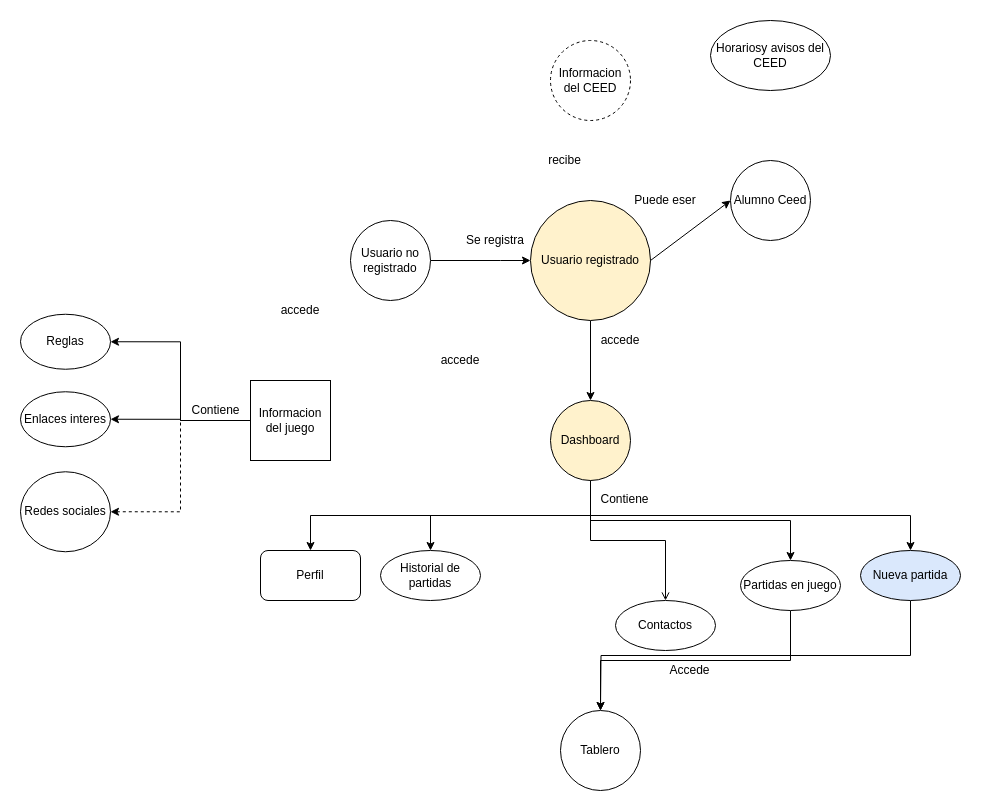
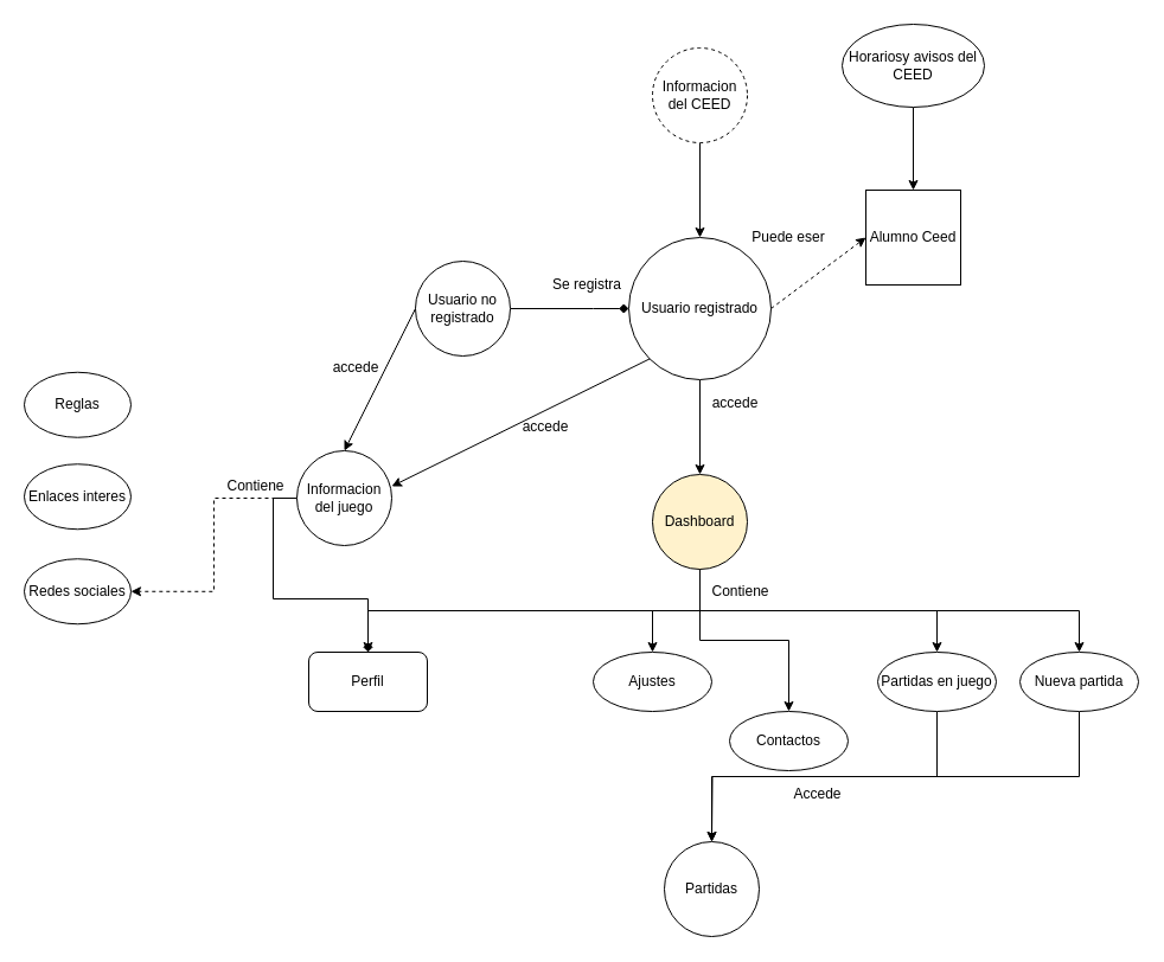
  <mxCell id="0" />
  <mxCell id="1" parent="0" />
- <mxCell id="2" style="edgeStyle=orthogonalEdgeStyle;rounded=0;orthogonalLoop=1;jettySize=auto;html=1;exitX=1;exitY=0.5;exitDx=0;exitDy=0;entryX=0;entryY=0.5;entryDx=0;entryDy=0;" edge="1" parent="1" source="3" target="5"><mxGeometry relative="1" as="geometry"><Array as="points"><mxPoint x="500" y="260" /><mxPoint x="500" y="260" /></Array></mxGeometry></mxCell>
+ <mxCell id="2" style="edgeStyle=orthogonalEdgeStyle;rounded=0;orthogonalLoop=1;jettySize=auto;html=1;exitX=1;exitY=0.5;exitDx=0;exitDy=0;entryX=0;entryY=0.5;entryDx=0;entryDy=0;endArrow=diamond;" edge="1" parent="1" source="3" target="5"><mxGeometry relative="1" as="geometry"><Array as="points"><mxPoint x="500" y="260" /><mxPoint x="500" y="260" /></Array></mxGeometry></mxCell>
  <mxCell id="3" value="&lt;div&gt;Usuario no registrado&lt;/div&gt;" style="ellipse;whiteSpace=wrap;html=1;aspect=fixed;" vertex="1" parent="1"><mxGeometry x="350" y="220" width="80" height="80" as="geometry" /></mxCell>
  <mxCell id="4" style="edgeStyle=orthogonalEdgeStyle;rounded=0;orthogonalLoop=1;jettySize=auto;html=1;exitX=0.5;exitY=1;exitDx=0;exitDy=0;entryX=0.5;entryY=0;entryDx=0;entryDy=0;" edge="1" parent="1" source="5" target="24"><mxGeometry relative="1" as="geometry" /></mxCell>
- <mxCell id="5" value="Usuario registrado" style="ellipse;whiteSpace=wrap;html=1;aspect=fixed;fillColor=#fff2cc;" vertex="1" parent="1"><mxGeometry x="530" y="200" width="120" height="120" as="geometry" /></mxCell>
- <mxCell id="6" style="edgeStyle=orthogonalEdgeStyle;rounded=0;orthogonalLoop=1;jettySize=auto;html=1;exitX=0;exitY=0.5;exitDx=0;exitDy=0;entryX=1;entryY=0.5;entryDx=0;entryDy=0;" edge="1" parent="1" source="9" target="32"><mxGeometry relative="1" as="geometry" /></mxCell>
- <mxCell id="7" style="edgeStyle=orthogonalEdgeStyle;rounded=0;orthogonalLoop=1;jettySize=auto;html=1;exitX=0;exitY=0.5;exitDx=0;exitDy=0;entryX=1;entryY=0.5;entryDx=0;entryDy=0;" edge="1" parent="1" source="9" target="33"><mxGeometry relative="1" as="geometry" /></mxCell>
+ <mxCell id="5" value="Usuario registrado" style="ellipse;whiteSpace=wrap;html=1;aspect=fixed;" vertex="1" parent="1"><mxGeometry x="530" y="200" width="120" height="120" as="geometry" /></mxCell>
+ <mxCell id="7" style="edgeStyle=orthogonalEdgeStyle;rounded=0;orthogonalLoop=1;jettySize=auto;html=1;exitX=0;exitY=0.5;exitDx=0;exitDy=0;" edge="1" parent="1" source="9" target="36"><mxGeometry relative="1" as="geometry" /></mxCell>
  <mxCell id="8" style="edgeStyle=orthogonalEdgeStyle;rounded=0;orthogonalLoop=1;jettySize=auto;html=1;exitX=0;exitY=0.5;exitDx=0;exitDy=0;entryX=1;entryY=0.5;entryDx=0;entryDy=0;dashed=1;" edge="1" parent="1" source="9" target="34"><mxGeometry relative="1" as="geometry" /></mxCell>
- <mxCell id="9" value="Informacion del juego" style="whiteSpace=wrap;html=1;aspect=fixed;rounded=0;" vertex="1" parent="1"><mxGeometry x="250" y="380" width="80" height="80" as="geometry" /></mxCell>
+ <mxCell id="9" value="Informacion del juego" style="ellipse;whiteSpace=wrap;html=1;aspect=fixed;" vertex="1" parent="1"><mxGeometry x="250" y="380" width="80" height="80" as="geometry" /></mxCell>
+ <mxCell id="10" value="" style="endArrow=classic;html=1;exitX=0;exitY=0.5;exitDx=0;exitDy=0;entryX=0.5;entryY=0;entryDx=0;entryDy=0;" edge="1" parent="1" source="3" target="9"><mxGeometry width="50" height="50" relative="1" as="geometry"><mxPoint x="500" y="440" as="sourcePoint" /><mxPoint x="550" y="390" as="targetPoint" /></mxGeometry></mxCell>
  <mxCell id="11" value="accede" style="text;html=1;strokeColor=none;fillColor=none;align=center;verticalAlign=middle;whiteSpace=wrap;rounded=0;" vertex="1" parent="1"><mxGeometry x="280" y="300" width="40" height="20" as="geometry" /></mxCell>
  <mxCell id="12" value="Se registra" style="text;html=1;strokeColor=none;fillColor=none;align=center;verticalAlign=middle;whiteSpace=wrap;rounded=0;" vertex="1" parent="1"><mxGeometry x="460" y="230" width="70" height="20" as="geometry" /></mxCell>
- <mxCell id="13" value="Alumno Ceed" style="ellipse;whiteSpace=wrap;html=1;aspect=fixed;" vertex="1" parent="1"><mxGeometry x="730" y="160" width="80" height="80" as="geometry" /></mxCell>
- <mxCell id="14" value="" style="endArrow=classic;html=1;exitX=1;exitY=0.5;exitDx=0;exitDy=0;entryX=0;entryY=0.5;entryDx=0;entryDy=0;" edge="1" parent="1" source="5" target="13"><mxGeometry width="50" height="50" relative="1" as="geometry"><mxPoint x="500" y="440" as="sourcePoint" /><mxPoint x="550" y="390" as="targetPoint" /></mxGeometry></mxCell>
+ <mxCell id="13" value="Alumno Ceed" style="whiteSpace=wrap;html=1;aspect=fixed;rounded=0;" vertex="1" parent="1"><mxGeometry x="730" y="160" width="80" height="80" as="geometry" /></mxCell>
+ <mxCell id="14" value="" style="endArrow=classic;html=1;exitX=1;exitY=0.5;exitDx=0;exitDy=0;entryX=0;entryY=0.5;entryDx=0;entryDy=0;dashed=1;" edge="1" parent="1" source="5" target="13"><mxGeometry width="50" height="50" relative="1" as="geometry"><mxPoint x="500" y="440" as="sourcePoint" /><mxPoint x="550" y="390" as="targetPoint" /></mxGeometry></mxCell>
  <mxCell id="15" value="Puede eser" style="text;html=1;strokeColor=none;fillColor=none;align=center;verticalAlign=middle;whiteSpace=wrap;rounded=0;" vertex="1" parent="1"><mxGeometry x="630" y="190" width="70" height="20" as="geometry" /></mxCell>
+ <mxCell id="16" value="" style="endArrow=classic;html=1;exitX=0;exitY=1;exitDx=0;exitDy=0;entryX=1;entryY=0.375;entryDx=0;entryDy=0;entryPerimeter=0;" edge="1" parent="1" source="5" target="9"><mxGeometry width="50" height="50" relative="1" as="geometry"><mxPoint x="470" y="540" as="sourcePoint" /><mxPoint x="520" y="490" as="targetPoint" /></mxGeometry></mxCell>
  <mxCell id="17" value="accede" style="text;html=1;strokeColor=none;fillColor=none;align=center;verticalAlign=middle;whiteSpace=wrap;rounded=0;" vertex="1" parent="1"><mxGeometry x="440" y="350" width="40" height="20" as="geometry" /></mxCell>
- <mxCell id="18" style="edgeStyle=orthogonalEdgeStyle;rounded=0;orthogonalLoop=1;jettySize=auto;html=1;exitX=0.5;exitY=1;exitDx=0;exitDy=0;entryX=0.5;entryY=0;entryDx=0;entryDy=0;" edge="1" parent="1" source="24" target="36"><mxGeometry relative="1" as="geometry" /></mxCell>
- <mxCell id="19" style="edgeStyle=orthogonalEdgeStyle;rounded=0;orthogonalLoop=1;jettySize=auto;html=1;exitX=0.5;exitY=1;exitDx=0;exitDy=0;entryX=0.5;entryY=0;entryDx=0;entryDy=0;" edge="1" parent="1" source="24" target="37"><mxGeometry relative="1" as="geometry" /></mxCell>
- <mxCell id="21" style="edgeStyle=orthogonalEdgeStyle;rounded=0;orthogonalLoop=1;jettySize=auto;html=1;exitX=0.5;exitY=1;exitDx=0;exitDy=0;entryX=0.5;entryY=0;entryDx=0;entryDy=0;endArrow=open;" edge="1" parent="1" source="24" target="39"><mxGeometry relative="1" as="geometry" /></mxCell>
+ <mxCell id="18" style="edgeStyle=orthogonalEdgeStyle;rounded=0;orthogonalLoop=1;jettySize=auto;html=1;exitX=0.5;exitY=1;exitDx=0;exitDy=0;entryX=0.5;entryY=0;entryDx=0;entryDy=0;endArrow=diamond;" edge="1" parent="1" source="24" target="36"><mxGeometry relative="1" as="geometry" /></mxCell>
+ <mxCell id="20" style="edgeStyle=orthogonalEdgeStyle;rounded=0;orthogonalLoop=1;jettySize=auto;html=1;exitX=0.5;exitY=1;exitDx=0;exitDy=0;entryX=0.5;entryY=0;entryDx=0;entryDy=0;" edge="1" parent="1" source="24" target="38"><mxGeometry relative="1" as="geometry" /></mxCell>
+ <mxCell id="21" style="edgeStyle=orthogonalEdgeStyle;rounded=0;orthogonalLoop=1;jettySize=auto;html=1;exitX=0.5;exitY=1;exitDx=0;exitDy=0;entryX=0.5;entryY=0;entryDx=0;entryDy=0;" edge="1" parent="1" source="24" target="39"><mxGeometry relative="1" as="geometry" /></mxCell>
  <mxCell id="22" style="edgeStyle=orthogonalEdgeStyle;rounded=0;orthogonalLoop=1;jettySize=auto;html=1;exitX=0.5;exitY=1;exitDx=0;exitDy=0;entryX=0.5;entryY=0;entryDx=0;entryDy=0;" edge="1" parent="1" source="24" target="41"><mxGeometry relative="1" as="geometry" /></mxCell>
  <mxCell id="23" style="edgeStyle=orthogonalEdgeStyle;rounded=0;orthogonalLoop=1;jettySize=auto;html=1;exitX=0.5;exitY=1;exitDx=0;exitDy=0;entryX=0.5;entryY=0;entryDx=0;entryDy=0;" edge="1" parent="1" source="24" target="43"><mxGeometry relative="1" as="geometry" /></mxCell>
  <mxCell id="24" value="Dashboard" style="ellipse;whiteSpace=wrap;html=1;aspect=fixed;fillColor=#fff2cc;" vertex="1" parent="1"><mxGeometry x="550" y="400" width="80" height="80" as="geometry" /></mxCell>
  <mxCell id="25" value="accede" style="text;html=1;strokeColor=none;fillColor=none;align=center;verticalAlign=middle;whiteSpace=wrap;rounded=0;" vertex="1" parent="1"><mxGeometry x="600" y="330" width="40" height="20" as="geometry" /></mxCell>
- <mxCell id="26" value="Tablero" style="ellipse;whiteSpace=wrap;html=1;aspect=fixed;" vertex="1" parent="1"><mxGeometry x="560" y="710" width="80" height="80" as="geometry" /></mxCell>
+ <mxCell id="26" value="Partidas" style="ellipse;whiteSpace=wrap;html=1;aspect=fixed;" vertex="1" parent="1"><mxGeometry x="560" y="710" width="80" height="80" as="geometry" /></mxCell>
+ <mxCell id="27" style="edgeStyle=orthogonalEdgeStyle;rounded=0;orthogonalLoop=1;jettySize=auto;html=1;exitX=0.5;exitY=1;exitDx=0;exitDy=0;entryX=0.5;entryY=0;entryDx=0;entryDy=0;" edge="1" parent="1" source="28" target="5"><mxGeometry relative="1" as="geometry" /></mxCell>
  <mxCell id="28" value="Informacion del CEED" style="ellipse;whiteSpace=wrap;html=1;aspect=fixed;dashed=1;" vertex="1" parent="1"><mxGeometry x="550" y="40" width="80" height="80" as="geometry" /></mxCell>
- <mxCell id="29" value="&lt;div&gt;recibe&lt;/div&gt;" style="text;html=1;align=center;verticalAlign=middle;resizable=0;points=[];autosize=1;strokeColor=none;" vertex="1" parent="1"><mxGeometry x="539" y="150" width="50" height="20" as="geometry" /></mxCell>
+ <mxCell id="30" style="edgeStyle=orthogonalEdgeStyle;rounded=0;orthogonalLoop=1;jettySize=auto;html=1;exitX=0.5;exitY=1;exitDx=0;exitDy=0;entryX=0.5;entryY=0;entryDx=0;entryDy=0;" edge="1" parent="1" source="31" target="13"><mxGeometry relative="1" as="geometry" /></mxCell>
  <mxCell id="31" value="Horariosy avisos del CEED" style="ellipse;whiteSpace=wrap;html=1;" vertex="1" parent="1"><mxGeometry x="710" y="20" width="120" height="70" as="geometry" /></mxCell>
  <mxCell id="32" value="Reglas" style="ellipse;whiteSpace=wrap;html=1;" vertex="1" parent="1"><mxGeometry x="20" y="313.75" width="90" height="55" as="geometry" /></mxCell>
  <mxCell id="33" value="Enlaces interes" style="ellipse;whiteSpace=wrap;html=1;" vertex="1" parent="1"><mxGeometry x="20" y="391.25" width="90" height="55" as="geometry" /></mxCell>
- <mxCell id="34" value="Redes sociales" style="ellipse;whiteSpace=wrap;html=1;" vertex="1" parent="1"><mxGeometry x="20" y="471.25" width="90" height="80" as="geometry" /></mxCell>
+ <mxCell id="34" value="Redes sociales" style="ellipse;whiteSpace=wrap;html=1;" vertex="1" parent="1"><mxGeometry x="20" y="471.25" width="90" height="55" as="geometry" /></mxCell>
  <mxCell id="35" value="Contiene" style="text;html=1;align=center;verticalAlign=middle;resizable=0;points=[];autosize=1;strokeColor=none;" vertex="1" parent="1"><mxGeometry x="180" y="400" width="70" height="20" as="geometry" /></mxCell>
  <mxCell id="36" value="Perfil" style="whiteSpace=wrap;html=1;rounded=1;" vertex="1" parent="1"><mxGeometry x="260" y="550" width="100" height="50" as="geometry" /></mxCell>
- <mxCell id="37" value="Historial de partidas" style="ellipse;whiteSpace=wrap;html=1;" vertex="1" parent="1"><mxGeometry x="380" y="550" width="100" height="50" as="geometry" /></mxCell>
+ <mxCell id="38" value="Ajustes" style="ellipse;whiteSpace=wrap;html=1;" vertex="1" parent="1"><mxGeometry x="500" y="550" width="100" height="50" as="geometry" /></mxCell>
  <mxCell id="39" value="Contactos" style="ellipse;whiteSpace=wrap;html=1;" vertex="1" parent="1"><mxGeometry x="615" y="600" width="100" height="50" as="geometry" /></mxCell>
  <mxCell id="40" style="edgeStyle=orthogonalEdgeStyle;rounded=0;orthogonalLoop=1;jettySize=auto;html=1;exitX=0.5;exitY=1;exitDx=0;exitDy=0;entryX=0.5;entryY=0;entryDx=0;entryDy=0;" edge="1" parent="1" source="41" target="26"><mxGeometry relative="1" as="geometry" /></mxCell>
- <mxCell id="41" value="Partidas en juego" style="ellipse;whiteSpace=wrap;html=1;" vertex="1" parent="1"><mxGeometry x="740" y="560" width="100" height="50" as="geometry" /></mxCell>
+ <mxCell id="41" value="Partidas en juego" style="ellipse;whiteSpace=wrap;html=1;" vertex="1" parent="1"><mxGeometry x="740" y="550" width="100" height="50" as="geometry" /></mxCell>
  <mxCell id="42" style="edgeStyle=orthogonalEdgeStyle;rounded=0;orthogonalLoop=1;jettySize=auto;html=1;exitX=0.5;exitY=1;exitDx=0;exitDy=0;" edge="1" parent="1" source="43"><mxGeometry relative="1" as="geometry"><mxPoint x="600" y="710" as="targetPoint" /></mxGeometry></mxCell>
- <mxCell id="43" value="Nueva partida" style="ellipse;whiteSpace=wrap;html=1;fillColor=#dae8fc;" vertex="1" parent="1"><mxGeometry x="860" y="550" width="100" height="50" as="geometry" /></mxCell>
+ <mxCell id="43" value="Nueva partida" style="ellipse;whiteSpace=wrap;html=1;" vertex="1" parent="1"><mxGeometry x="860" y="550" width="100" height="50" as="geometry" /></mxCell>
  <mxCell id="44" value="Contiene" style="text;html=1;align=center;verticalAlign=middle;resizable=0;points=[];autosize=1;strokeColor=none;" vertex="1" parent="1"><mxGeometry x="589" y="488.75" width="70" height="20" as="geometry" /></mxCell>
  <mxCell id="45" value="Accede" style="text;html=1;align=center;verticalAlign=middle;resizable=0;points=[];autosize=1;strokeColor=none;" vertex="1" parent="1"><mxGeometry x="659" y="660" width="60" height="20" as="geometry" /></mxCell>
